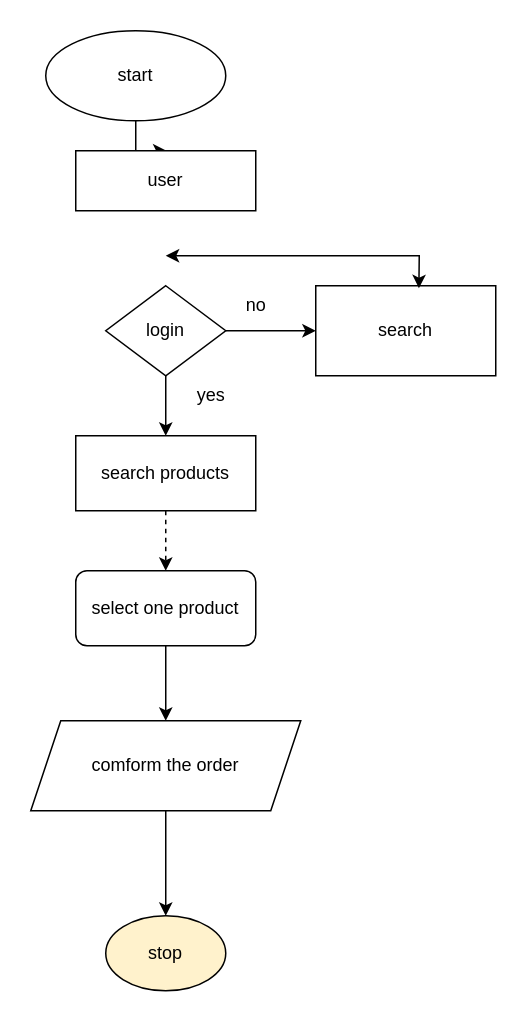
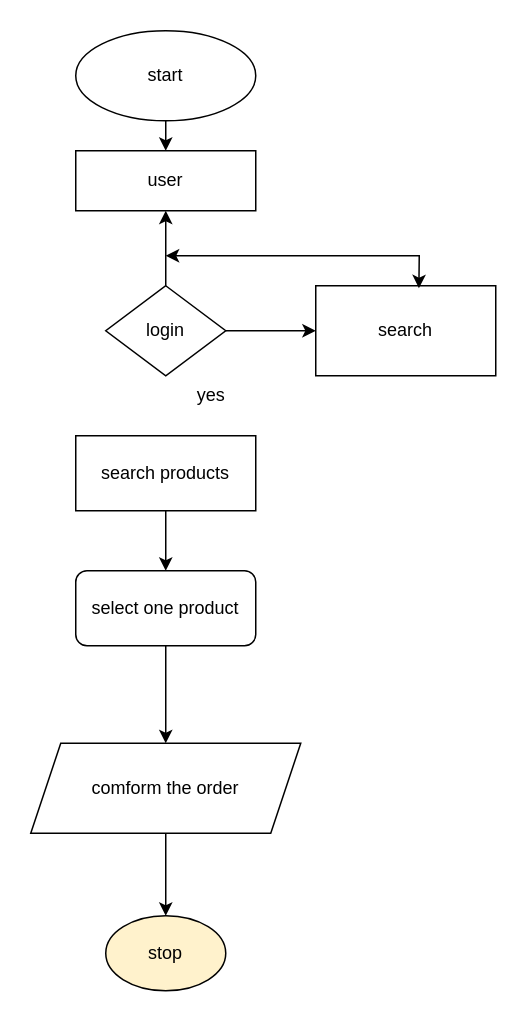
  <mxCell id="0" />
  <mxCell id="1" parent="0" />
  <mxCell id="2" value="" style="edgeStyle=orthogonalEdgeStyle;rounded=0;orthogonalLoop=1;jettySize=auto;html=1;" edge="1" parent="1" source="3"><mxGeometry relative="1" as="geometry"><mxPoint x="110" y="100" as="targetPoint" /></mxGeometry></mxCell>
- <mxCell id="3" value="start" style="ellipse;whiteSpace=wrap;html=1;" vertex="1" parent="1"><mxGeometry x="30" y="20" width="120" height="60" as="geometry" /></mxCell>
+ <mxCell id="3" value="start" style="ellipse;whiteSpace=wrap;html=1;" vertex="1" parent="1"><mxGeometry x="50" y="20" width="120" height="60" as="geometry" /></mxCell>
  <mxCell id="4" value="user" style="rounded=0;whiteSpace=wrap;html=1;" vertex="1" parent="1"><mxGeometry x="50" y="100" width="120" height="40" as="geometry" /></mxCell>
  <mxCell id="5" value="" style="edgeStyle=orthogonalEdgeStyle;rounded=0;orthogonalLoop=1;jettySize=auto;html=1;" edge="1" parent="1" source="7" target="8"><mxGeometry relative="1" as="geometry" /></mxCell>
- <mxCell id="6" value="" style="edgeStyle=orthogonalEdgeStyle;rounded=0;orthogonalLoop=1;jettySize=auto;html=1;" edge="1" parent="1" source="7" target="11"><mxGeometry relative="1" as="geometry" /></mxCell>
+ <mxCell id="6" value="" style="edgeStyle=orthogonalEdgeStyle;rounded=0;orthogonalLoop=1;jettySize=auto;html=1;" edge="1" parent="1" source="7" target="4"><mxGeometry relative="1" as="geometry" /></mxCell>
  <mxCell id="7" value="login" style="rhombus;whiteSpace=wrap;html=1;rounded=0;" vertex="1" parent="1"><mxGeometry x="70" y="190" width="80" height="60" as="geometry" /></mxCell>
  <mxCell id="8" value="search" style="whiteSpace=wrap;html=1;rounded=0;" vertex="1" parent="1"><mxGeometry x="210" y="190" width="120" height="60" as="geometry" /></mxCell>
  <mxCell id="9" value="" style="endArrow=classic;startArrow=classic;html=1;rounded=0;entryX=0.573;entryY=0.027;entryDx=0;entryDy=0;entryPerimeter=0;" edge="1" parent="1" target="8"><mxGeometry width="50" height="50" relative="1" as="geometry"><mxPoint x="110" y="170" as="sourcePoint" /><mxPoint x="450" y="150" as="targetPoint" /><Array as="points"><mxPoint x="279" y="170" /></Array></mxGeometry></mxCell>
- <mxCell id="10" value="" style="edgeStyle=orthogonalEdgeStyle;rounded=0;orthogonalLoop=1;jettySize=auto;html=1;dashed=1;" edge="1" parent="1" source="11" target="15"><mxGeometry relative="1" as="geometry" /></mxCell>
+ <mxCell id="10" value="" style="edgeStyle=orthogonalEdgeStyle;rounded=0;orthogonalLoop=1;jettySize=auto;html=1;" edge="1" parent="1" source="11" target="15"><mxGeometry relative="1" as="geometry" /></mxCell>
  <mxCell id="11" value="search products" style="whiteSpace=wrap;html=1;rounded=0;" vertex="1" parent="1"><mxGeometry x="50" y="290" width="120" height="50" as="geometry" /></mxCell>
- <mxCell id="12" value="no" style="text;html=1;align=center;verticalAlign=middle;resizable=0;points=[];autosize=1;strokeColor=none;fillColor=none;" vertex="1" parent="1"><mxGeometry x="150" y="188" width="40" height="30" as="geometry" /></mxCell>
  <mxCell id="13" value="yes" style="text;html=1;align=center;verticalAlign=middle;resizable=0;points=[];autosize=1;strokeColor=none;fillColor=none;" vertex="1" parent="1"><mxGeometry x="120" y="248" width="40" height="30" as="geometry" /></mxCell>
  <mxCell id="14" value="" style="edgeStyle=orthogonalEdgeStyle;rounded=0;orthogonalLoop=1;jettySize=auto;html=1;" edge="1" parent="1" source="15" target="17"><mxGeometry relative="1" as="geometry" /></mxCell>
  <mxCell id="15" value="select one product" style="whiteSpace=wrap;html=1;rounded=1;" vertex="1" parent="1"><mxGeometry x="50" y="380" width="120" height="50" as="geometry" /></mxCell>
  <mxCell id="16" value="" style="edgeStyle=orthogonalEdgeStyle;rounded=0;orthogonalLoop=1;jettySize=auto;html=1;" edge="1" parent="1" source="17" target="18"><mxGeometry relative="1" as="geometry" /></mxCell>
- <mxCell id="17" value="comform the order" style="shape=parallelogram;perimeter=parallelogramPerimeter;whiteSpace=wrap;html=1;fixedSize=1;rounded=0;" vertex="1" parent="1"><mxGeometry x="20" y="480" width="180" height="60" as="geometry" /></mxCell>
+ <mxCell id="17" value="comform the order" style="shape=parallelogram;perimeter=parallelogramPerimeter;whiteSpace=wrap;html=1;fixedSize=1;rounded=0;" vertex="1" parent="1"><mxGeometry x="20" y="495" width="180" height="60" as="geometry" /></mxCell>
  <mxCell id="18" value="stop" style="ellipse;whiteSpace=wrap;html=1;rounded=0;fillColor=#fff2cc;" vertex="1" parent="1"><mxGeometry x="70" y="610" width="80" height="50" as="geometry" /></mxCell>
